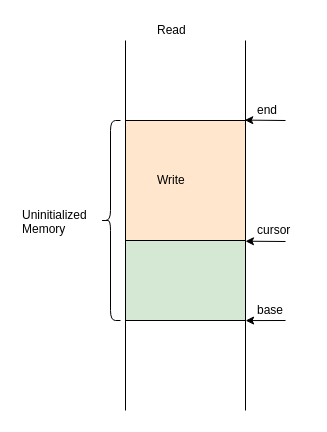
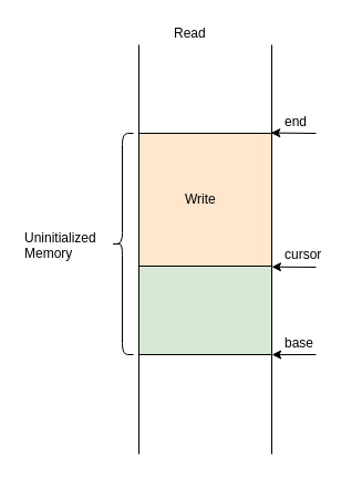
  <mxCell id="0" />
  <mxCell id="1" parent="0" />
  <mxCell id="2" value="" style="endArrow=none;html=1;" edge="1" parent="1"><mxGeometry width="50" height="50" relative="1" as="geometry"><mxPoint x="125" y="410" as="sourcePoint" /><mxPoint x="125" y="40" as="targetPoint" /></mxGeometry></mxCell>
  <mxCell id="3" value="" style="endArrow=none;html=1;" edge="1" parent="1"><mxGeometry width="50" height="50" relative="1" as="geometry"><mxPoint x="245" y="410" as="sourcePoint" /><mxPoint x="245" y="40" as="targetPoint" /></mxGeometry></mxCell>
  <mxCell id="4" value="Read" style="text;html=1;resizable=0;points=[];autosize=1;align=left;verticalAlign=top;spacingTop=-4;" vertex="1" parent="1"><mxGeometry x="155" y="20" width="60" height="20" as="geometry" /></mxCell>
  <mxCell id="5" value="" style="shape=curlyBracket;whiteSpace=wrap;html=1;rounded=1;" vertex="1" parent="1"><mxGeometry x="100" y="120" width="20" height="200" as="geometry" /></mxCell>
  <mxCell id="6" value="Uninitialized&lt;br&gt;Memory" style="text;html=1;resizable=0;points=[];autosize=1;align=left;verticalAlign=top;spacingTop=-4;" vertex="1" parent="1"><mxGeometry x="20" y="205" width="80" height="30" as="geometry" /></mxCell>
  <mxCell id="7" value="" style="rounded=0;whiteSpace=wrap;html=1;fillColor=#d5e8d4;strokeColor=#000000;" vertex="1" parent="1"><mxGeometry x="125" y="240" width="120" height="80" as="geometry" /></mxCell>
  <mxCell id="8" value="" style="endArrow=classic;html=1;entryX=1.001;entryY=1.001;entryDx=0;entryDy=0;entryPerimeter=0;" edge="1" parent="1" target="7"><mxGeometry width="50" height="50" relative="1" as="geometry"><mxPoint x="285" y="320" as="sourcePoint" /><mxPoint x="355" y="320" as="targetPoint" /></mxGeometry></mxCell>
  <mxCell id="9" value="" style="endArrow=classic;html=1;entryX=0.994;entryY=-0.007;entryDx=0;entryDy=0;entryPerimeter=0;" edge="1" parent="1"><mxGeometry width="50" height="50" relative="1" as="geometry"><mxPoint x="285" y="120" as="sourcePoint" /><mxPoint x="244.28" y="119.6" as="targetPoint" /></mxGeometry></mxCell>
  <mxCell id="10" value="end&lt;br&gt;" style="text;html=1;resizable=0;points=[];autosize=1;align=left;verticalAlign=top;spacingTop=-4;" vertex="1" parent="1"><mxGeometry x="255" y="100" width="40" height="20" as="geometry" /></mxCell>
  <mxCell id="11" value="base&lt;br&gt;" style="text;html=1;resizable=0;points=[];autosize=1;align=left;verticalAlign=top;spacingTop=-4;" vertex="1" parent="1"><mxGeometry x="255" y="300" width="40" height="20" as="geometry" /></mxCell>
  <mxCell id="12" value="cursor" style="text;html=1;resizable=0;points=[];autosize=1;align=left;verticalAlign=top;spacingTop=-4;" vertex="1" parent="1"><mxGeometry x="255" y="220" width="50" height="20" as="geometry" /></mxCell>
  <mxCell id="13" value="" style="endArrow=classic;html=1;entryX=1;entryY=0.009;entryDx=0;entryDy=0;entryPerimeter=0;" edge="1" parent="1" target="7"><mxGeometry width="50" height="50" relative="1" as="geometry"><mxPoint x="285" y="241" as="sourcePoint" /><mxPoint x="75" y="430" as="targetPoint" /></mxGeometry></mxCell>
  <mxCell id="14" value="" style="rounded=0;whiteSpace=wrap;html=1;strokeColor=#000000;fillColor=#ffe6cc;" vertex="1" parent="1"><mxGeometry x="125" y="120" width="120" height="120" as="geometry" /></mxCell>
- <mxCell id="15" value="Write" style="text;html=1;resizable=0;points=[];autosize=1;align=left;verticalAlign=top;spacingTop=-4;" vertex="1" parent="1"><mxGeometry x="155" y="170" width="40" height="20" as="geometry" /></mxCell>
+ <mxCell id="15" value="Write" style="text;html=1;resizable=0;points=[];autosize=1;align=left;verticalAlign=top;spacingTop=-4;" vertex="1" parent="1"><mxGeometry x="165" y="170" width="40" height="20" as="geometry" /></mxCell>
